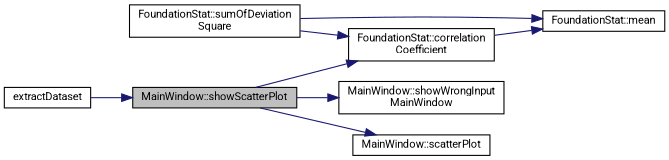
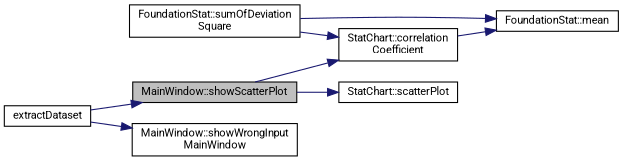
  digraph {
    fontname=Roboto
    rankdir=LR
    node [color=black fontname=Roboto fontsize=10 shape=record]
    edge [color=midnightblue fontname=Roboto fontsize=10 labelfontname=Helvetica labelfontsize=10 style=solid]
    n1 [fillcolor=grey75 fontcolor=black height=0.2 label="MainWindow::showScatterPlot" style=filled width=0.4]
-   n2 [height=0.2 label="FoundationStat::correlation\lCoefficient" width=0.4]
+   n2 [height=0.2 label="StatChart::correlation\lCoefficient" width=0.4]
    n3 [height=0.2 label="MainWindow::showWrongInput\lMainWindow" width=0.4]
-   n4 [height=0.2 label="MainWindow::scatterPlot" width=0.4]
+   n4 [height=0.2 label="StatChart::scatterPlot" width=0.4]
    n5 [height=0.2 label=extractDataset width=0.4]
    n6 [height=0.2 label="FoundationStat::mean" width=0.4]
    n7 [height=0.2 label="FoundationStat::sumOfDeviation\lSquare" width=0.4]
    n1 -> n2
-   n1 -> n3
+   n5 -> n3
    n1 -> n4
    n2 -> n6
    n5 -> n1
    n7 -> n2
    n7 -> n6
  }
